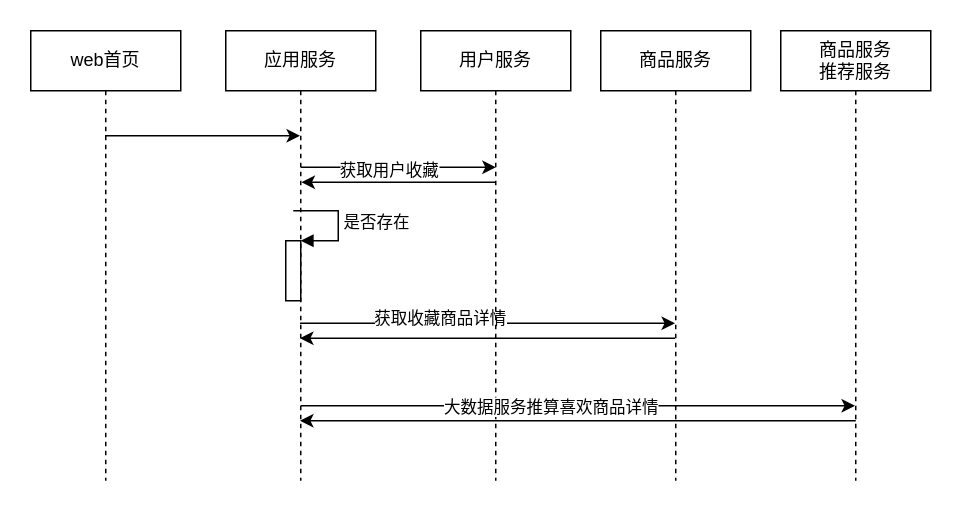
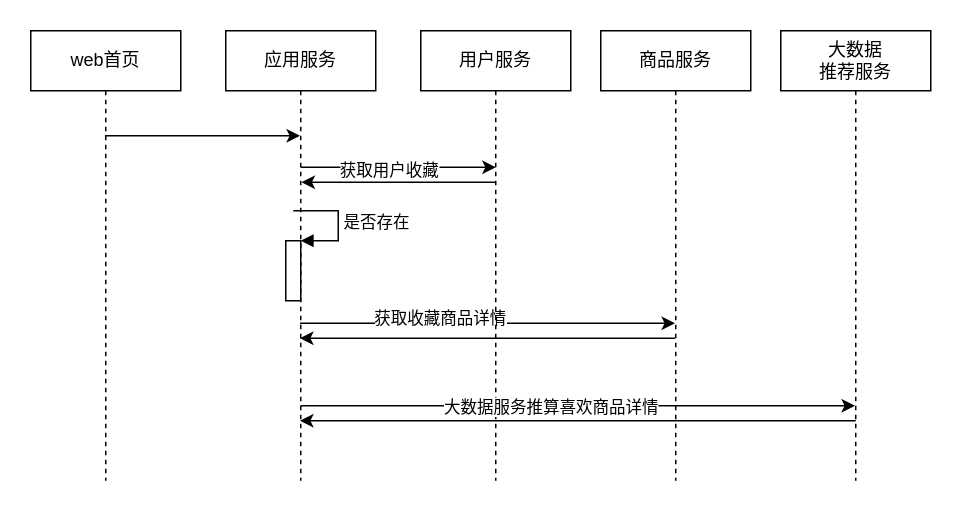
  <mxCell id="0" />
  <mxCell id="1" parent="0" />
  <mxCell id="2" value="" style="edgeStyle=orthogonalEdgeStyle;rounded=0;orthogonalLoop=1;jettySize=auto;html=1;" parent="1" edge="1"><mxGeometry relative="1" as="geometry"><mxPoint x="69.5" y="90" as="sourcePoint" /><mxPoint x="199.5" y="90" as="targetPoint" /></mxGeometry></mxCell>
  <mxCell id="3" value="web首页" style="shape=umlLifeline;perimeter=lifelinePerimeter;whiteSpace=wrap;html=1;container=1;collapsible=0;recursiveResize=0;outlineConnect=0;" parent="1" vertex="1"><mxGeometry x="20" y="20" width="100" height="300" as="geometry" /></mxCell>
  <mxCell id="4" value="应用服务" style="shape=umlLifeline;perimeter=lifelinePerimeter;whiteSpace=wrap;html=1;container=1;collapsible=0;recursiveResize=0;outlineConnect=0;" parent="1" vertex="1"><mxGeometry x="150" y="20" width="100" height="300" as="geometry" /></mxCell>
  <mxCell id="5" value="" style="html=1;points=[];perimeter=orthogonalPerimeter;" parent="4" vertex="1"><mxGeometry x="40" y="140" width="10" height="40" as="geometry" /></mxCell>
  <mxCell id="6" value="是否存在" style="edgeStyle=orthogonalEdgeStyle;html=1;align=left;spacingLeft=2;endArrow=block;rounded=0;entryX=1;entryY=0;" parent="4" target="5" edge="1"><mxGeometry relative="1" as="geometry"><mxPoint x="45" y="120" as="sourcePoint" /><Array as="points"><mxPoint x="75" y="120" /></Array></mxGeometry></mxCell>
  <mxCell id="7" value="" style="edgeStyle=orthogonalEdgeStyle;rounded=0;orthogonalLoop=1;jettySize=auto;html=1;" parent="1" edge="1"><mxGeometry relative="1" as="geometry"><mxPoint x="199.5" y="215" as="sourcePoint" /><mxPoint x="449.5" y="215" as="targetPoint" /></mxGeometry></mxCell>
  <mxCell id="8" value="获取收藏商品详情" style="edgeLabel;html=1;align=center;verticalAlign=middle;resizable=0;points=[];" parent="7" vertex="1" connectable="0"><mxGeometry x="-0.26" y="5" relative="1" as="geometry"><mxPoint y="1" as="offset" /></mxGeometry></mxCell>
  <mxCell id="9" value="用户服务" style="shape=umlLifeline;perimeter=lifelinePerimeter;whiteSpace=wrap;html=1;container=1;collapsible=0;recursiveResize=0;outlineConnect=0;" parent="1" vertex="1"><mxGeometry x="280" y="20" width="100" height="300" as="geometry" /></mxCell>
  <mxCell id="10" value="" style="edgeStyle=orthogonalEdgeStyle;rounded=0;orthogonalLoop=1;jettySize=auto;html=1;" parent="9" edge="1"><mxGeometry relative="1" as="geometry"><mxPoint x="169.5" y="205" as="sourcePoint" /><mxPoint x="-80.5" y="205" as="targetPoint" /><Array as="points"><mxPoint x="-10" y="205" /><mxPoint x="-10" y="205" /></Array></mxGeometry></mxCell>
  <mxCell id="11" value="" style="edgeStyle=orthogonalEdgeStyle;rounded=0;orthogonalLoop=1;jettySize=auto;html=1;" parent="1" edge="1"><mxGeometry relative="1" as="geometry"><mxPoint x="330" y="121" as="sourcePoint" /><mxPoint x="200.5" y="121" as="targetPoint" /><Array as="points"><mxPoint x="280.5" y="121" /><mxPoint x="280.5" y="121" /></Array></mxGeometry></mxCell>
  <mxCell id="12" value="" style="edgeStyle=orthogonalEdgeStyle;rounded=0;orthogonalLoop=1;jettySize=auto;html=1;" parent="1" edge="1"><mxGeometry relative="1" as="geometry"><mxPoint x="200" y="111" as="sourcePoint" /><mxPoint x="330" y="111" as="targetPoint" /></mxGeometry></mxCell>
  <mxCell id="13" value="获取用户收藏" style="edgeLabel;html=1;align=center;verticalAlign=middle;resizable=0;points=[];" parent="12" vertex="1" connectable="0"><mxGeometry x="-0.108" relative="1" as="geometry"><mxPoint y="1" as="offset" /></mxGeometry></mxCell>
  <mxCell id="14" value="商品服务" style="shape=umlLifeline;perimeter=lifelinePerimeter;whiteSpace=wrap;html=1;container=1;collapsible=0;recursiveResize=0;outlineConnect=0;" parent="1" vertex="1"><mxGeometry x="400" y="20" width="100" height="300" as="geometry" /></mxCell>
  <mxCell id="15" value="" style="edgeStyle=orthogonalEdgeStyle;rounded=0;orthogonalLoop=1;jettySize=auto;html=1;" parent="14" target="4" edge="1"><mxGeometry relative="1" as="geometry"><mxPoint x="170" y="260" as="sourcePoint" /><mxPoint x="-80" y="260" as="targetPoint" /><Array as="points"><mxPoint x="-100" y="260" /><mxPoint x="-100" y="260" /></Array></mxGeometry></mxCell>
- <mxCell id="16" value="商品服务&lt;br&gt;推荐服务" style="shape=umlLifeline;perimeter=lifelinePerimeter;whiteSpace=wrap;html=1;container=1;collapsible=0;recursiveResize=0;outlineConnect=0;" parent="1" vertex="1"><mxGeometry x="520" y="20" width="100" height="300" as="geometry" /></mxCell>
+ <mxCell id="16" value="大数据&lt;br&gt;推荐服务" style="shape=umlLifeline;perimeter=lifelinePerimeter;whiteSpace=wrap;html=1;container=1;collapsible=0;recursiveResize=0;outlineConnect=0;" parent="1" vertex="1"><mxGeometry x="520" y="20" width="100" height="300" as="geometry" /></mxCell>
  <mxCell id="17" value="" style="edgeStyle=orthogonalEdgeStyle;rounded=0;orthogonalLoop=1;jettySize=auto;html=1;" parent="1" target="16" edge="1"><mxGeometry relative="1" as="geometry"><mxPoint x="200" y="270" as="sourcePoint" /><mxPoint x="450" y="270" as="targetPoint" /><Array as="points"><mxPoint x="470" y="270" /><mxPoint x="470" y="270" /></Array></mxGeometry></mxCell>
  <mxCell id="18" value="大数据服务推算喜欢商品详情" style="edgeLabel;html=1;align=center;verticalAlign=middle;resizable=0;points=[];" parent="17" vertex="1" connectable="0"><mxGeometry x="-0.102" y="1" relative="1" as="geometry"><mxPoint y="1" as="offset" /></mxGeometry></mxCell>
